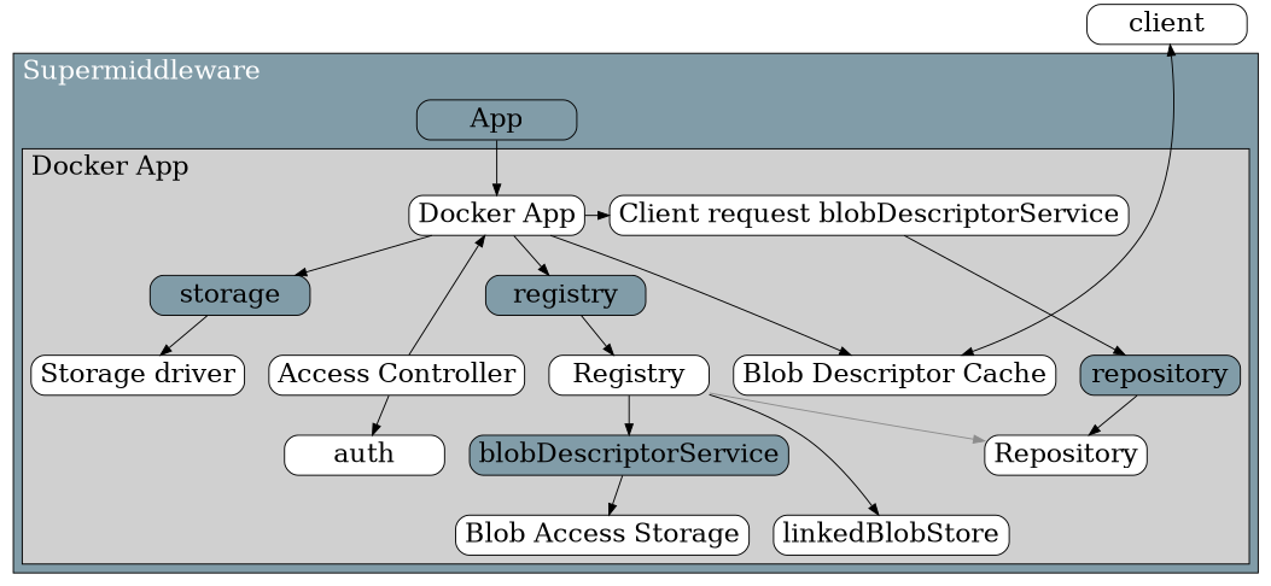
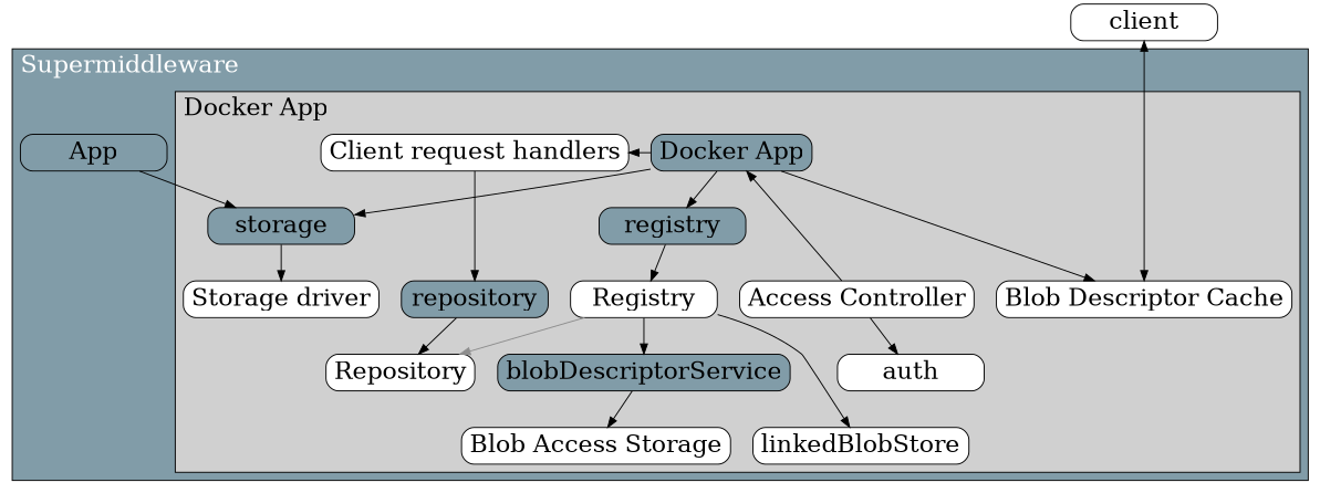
  strict digraph {
    compound=true
    nodesep=0.3
    ordering=out
    ranksep=0.5
    style=filled
    node [fillcolor="#ffffff" fontsize=24 shape=rectangle style="rounded,filled"]
    top [style=invis]
    n2 [label=client width=2]
-   n3 [label="Docker App" width=2]
-   n4 [label="Client request blobDescriptorService" width=2]
+   n3 [fillcolor="#819ca8" label="Docker App" width=2]
+   n4 [label="Client request handlers" width=2]
    n5 [label="Access Controller" width=2]
    n6 [label="Blob Descriptor Cache" width=2]
    n7 [label="Storage driver" width=2]
    n8 [label=Registry width=2]
    n9 [label="Blob Access Storage" width=2]
    n10 [label=linkedBlobStore width=2]
    n11 [fillcolor="#819ca8" label=registry width=2]
    n12 [fillcolor="#819ca8" label=storage width=2]
    n13 [fillcolor="#819ca8" label=repository width=2]
    n14 [label=Repository width=2]
    n15 [fillcolor="#819ca8" label=blobDescriptorService width=2]
    n16 [label=auth width=2]
    n17 [fillcolor="#819ca8" fontcolor="#000000" label=App width=2]
    subgraph sub_1 {
      rank=same
      top
      n2
    }
    subgraph cluster_2 {
      fillcolor="#819ca8"
      fontcolor="#ffffff"
      fontsize=24
      label=Supermiddleware
      labeljust=l
      labelloc=t
      n17
      subgraph cluster_3 {
        fillcolor="#d0d0d0"
        fontcolor="#000000"
        fontsize=24
        label="Docker App"
        labeljust=l
        labelloc=t
        n11
        n12
        n13
        n14
        n15
        n16
        subgraph sub_4 {
          fillcolor="#d0d0d0"
          fontcolor="#000000"
          fontsize=24
          label="Docker App"
          labeljust=l
          labelloc=t
          rank=same
          n3
          n4
        }
        subgraph sub_5 {
          fillcolor="#d0d0d0"
          fontcolor="#000000"
          fontsize=24
          label="Docker App"
          labeljust=l
          labelloc=t
          rank=same
          n5
          n6
          n7
          n8
        }
        subgraph sub_6 {
          fillcolor="#d0d0d0"
          fontcolor="#000000"
          fontsize=24
          label="Docker App"
          labeljust=l
          labelloc=t
          rank=same
          n9
          n10
        }
      }
    }
    top -> n17 [style=invis]
    n2 -> n6 [dir=both]
    n3 -> n4
    n3 -> n6
    n3 -> n11
    n3 -> n12
    n4 -> n13
    n5 -> n3
    n5 -> n16
    n8 -> n10
    n8 -> n14 [color="#8d8d8d"]
    n8 -> n15
    n11 -> n8
    n12 -> n7
    n13 -> n14
    n15 -> n9
-   n17 -> n3
+   n17 -> n12
  }
